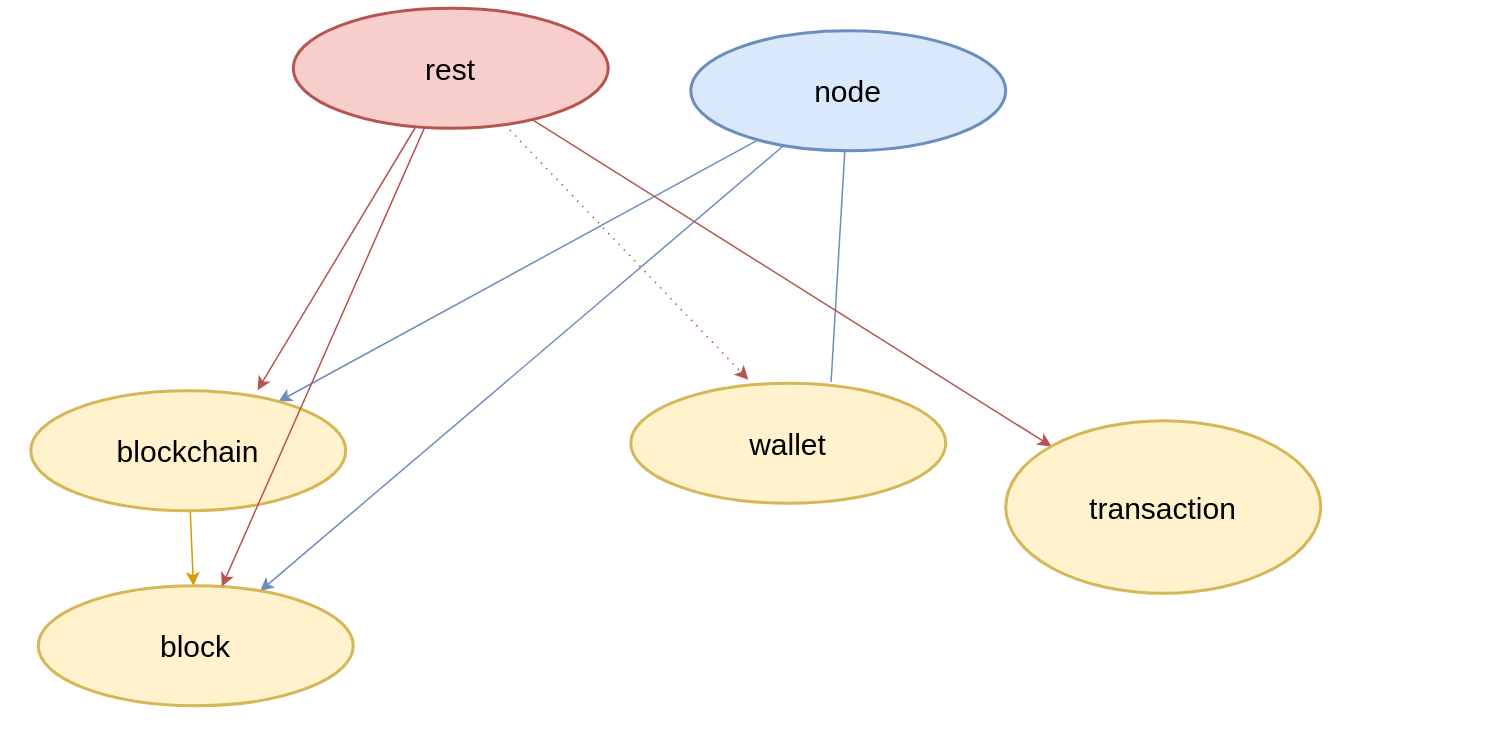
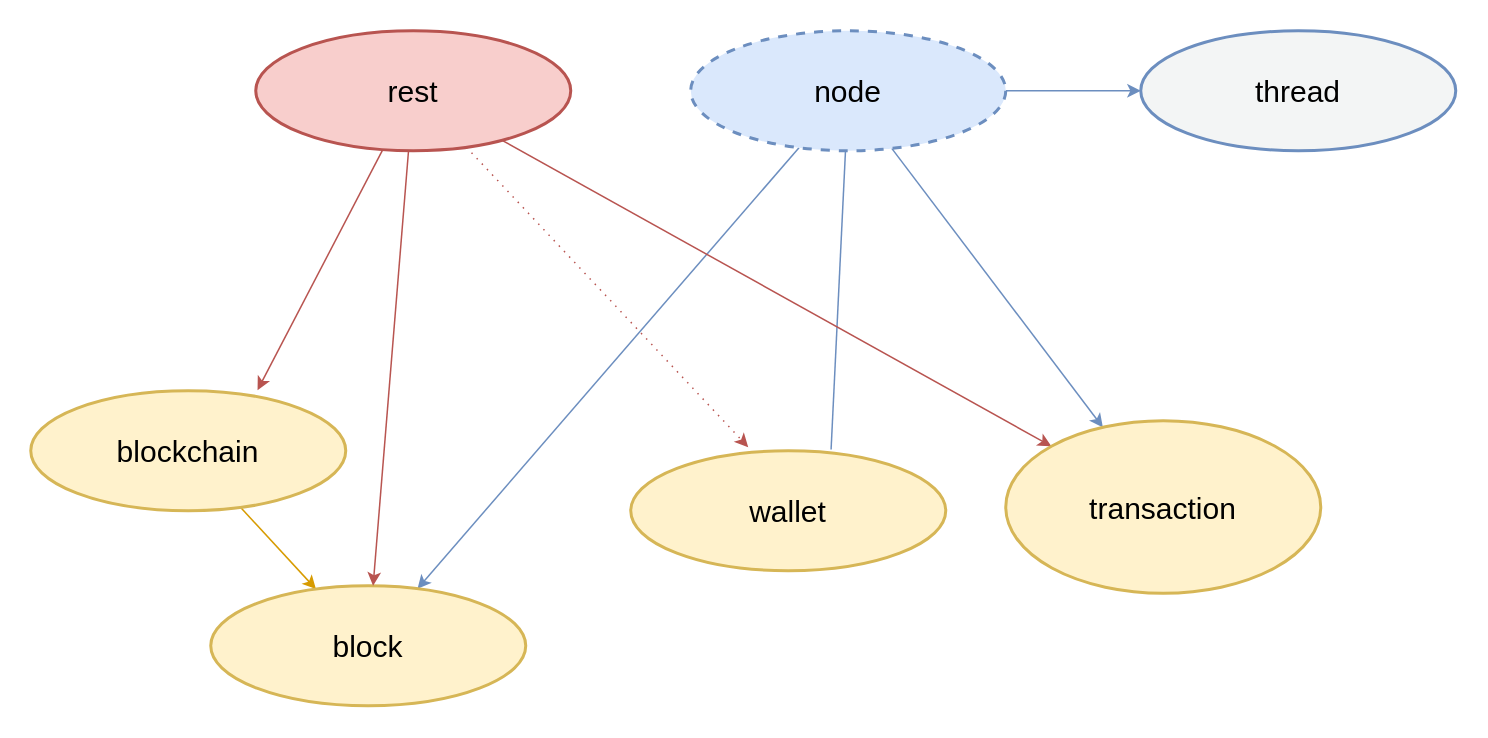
  <mxCell id="0" />
  <mxCell id="1" parent="0" />
- <mxCell id="3" style="edgeStyle=none;rounded=0;orthogonalLoop=1;jettySize=auto;html=1;fontSize=20;fillColor=#dae8fc;strokeColor=#6c8ebf;" parent="1" source="7" target="10" edge="1"><mxGeometry relative="1" as="geometry" /></mxCell>
+ <mxCell id="2" style="edgeStyle=none;rounded=0;orthogonalLoop=1;jettySize=auto;html=1;fontSize=20;fillColor=#dae8fc;strokeColor=#6c8ebf;" parent="1" source="7" target="12" edge="1"><mxGeometry relative="1" as="geometry" /></mxCell>
  <mxCell id="4" style="edgeStyle=none;rounded=0;orthogonalLoop=1;jettySize=auto;html=1;fontSize=20;fillColor=#dae8fc;strokeColor=#6c8ebf;" parent="1" source="7" target="11" edge="1"><mxGeometry relative="1" as="geometry" /></mxCell>
  <mxCell id="5" style="edgeStyle=none;rounded=0;orthogonalLoop=1;jettySize=auto;html=1;entryX=0.636;entryY=-0.01;entryDx=0;entryDy=0;entryPerimeter=0;fontSize=20;fillColor=#dae8fc;strokeColor=#6c8ebf;endArrow=none;" parent="1" source="7" target="8" edge="1"><mxGeometry relative="1" as="geometry" /></mxCell>
- <mxCell id="7" value="node" style="ellipse;whiteSpace=wrap;html=1;strokeWidth=2;fontSize=20;fillColor=#dae8fc;strokeColor=#6c8ebf;" parent="1" vertex="1"><mxGeometry x="460" y="20" width="210" height="80" as="geometry" /></mxCell>
- <mxCell id="8" value="wallet" style="ellipse;whiteSpace=wrap;html=1;strokeWidth=2;fontSize=20;fillColor=#fff2cc;strokeColor=#d6b656;" parent="1" vertex="1"><mxGeometry x="420" y="255" width="210" height="80" as="geometry" /></mxCell>
+ <mxCell id="6" style="edgeStyle=none;rounded=0;orthogonalLoop=1;jettySize=auto;html=1;fontSize=20;fillColor=#dae8fc;strokeColor=#6c8ebf;" parent="1" source="7" target="18" edge="1"><mxGeometry relative="1" as="geometry" /></mxCell>
+ <mxCell id="7" value="node" style="ellipse;whiteSpace=wrap;html=1;strokeWidth=2;fontSize=20;fillColor=#dae8fc;strokeColor=#6c8ebf;dashed=1;" parent="1" vertex="1"><mxGeometry x="460" y="20" width="210" height="80" as="geometry" /></mxCell>
+ <mxCell id="8" value="wallet" style="ellipse;whiteSpace=wrap;html=1;strokeWidth=2;fontSize=20;fillColor=#fff2cc;strokeColor=#d6b656;" parent="1" vertex="1"><mxGeometry x="420" y="300" width="210" height="80" as="geometry" /></mxCell>
  <mxCell id="9" style="rounded=0;orthogonalLoop=1;jettySize=auto;html=1;fontSize=20;fillColor=#ffe6cc;strokeColor=#d79b00;" parent="1" source="10" target="11" edge="1"><mxGeometry relative="1" as="geometry" /></mxCell>
  <mxCell id="10" value="blockchain" style="ellipse;whiteSpace=wrap;html=1;strokeWidth=2;fontSize=20;fillColor=#fff2cc;strokeColor=#d6b656;" parent="1" vertex="1"><mxGeometry x="20" y="260" width="210" height="80" as="geometry" /></mxCell>
- <mxCell id="11" value="block" style="ellipse;whiteSpace=wrap;html=1;strokeWidth=2;fontSize=20;fillColor=#fff2cc;strokeColor=#d6b656;" parent="1" vertex="1"><mxGeometry x="25" y="390" width="210" height="80" as="geometry" /></mxCell>
+ <mxCell id="11" value="block" style="ellipse;whiteSpace=wrap;html=1;strokeWidth=2;fontSize=20;fillColor=#fff2cc;strokeColor=#d6b656;" parent="1" vertex="1"><mxGeometry x="140" y="390" width="210" height="80" as="geometry" /></mxCell>
+ <mxCell id="12" value="thread" style="ellipse;whiteSpace=wrap;html=1;strokeWidth=2;fontSize=20;fillColor=#F3F5F5;strokeColor=#6c8ebf;" parent="1" vertex="1"><mxGeometry x="760" y="20" width="210" height="80" as="geometry" /></mxCell>
  <mxCell id="13" style="edgeStyle=none;rounded=0;orthogonalLoop=1;jettySize=auto;html=1;entryX=0.373;entryY=-0.03;entryDx=0;entryDy=0;entryPerimeter=0;fontSize=20;dashed=1;dashPattern=1 4;fillColor=#f8cecc;strokeColor=#b85450;" parent="1" source="17" target="8" edge="1"><mxGeometry relative="1" as="geometry" /></mxCell>
  <mxCell id="14" style="edgeStyle=none;rounded=0;orthogonalLoop=1;jettySize=auto;html=1;entryX=0;entryY=0;entryDx=0;entryDy=0;fontSize=20;fillColor=#f8cecc;strokeColor=#b85450;" parent="1" source="17" target="18" edge="1"><mxGeometry relative="1" as="geometry" /></mxCell>
  <mxCell id="15" style="edgeStyle=none;rounded=0;orthogonalLoop=1;jettySize=auto;html=1;entryX=0.72;entryY=-0.005;entryDx=0;entryDy=0;entryPerimeter=0;fontSize=20;fillColor=#f8cecc;strokeColor=#b85450;" parent="1" source="17" target="10" edge="1"><mxGeometry relative="1" as="geometry" /></mxCell>
  <mxCell id="16" style="edgeStyle=none;rounded=0;orthogonalLoop=1;jettySize=auto;html=1;fontSize=20;fillColor=#f8cecc;strokeColor=#b85450;" parent="1" source="17" target="11" edge="1"><mxGeometry relative="1" as="geometry" /></mxCell>
- <mxCell id="17" value="rest" style="ellipse;whiteSpace=wrap;html=1;strokeWidth=2;fontSize=20;fillColor=#f8cecc;strokeColor=#b85450;" parent="1" vertex="1"><mxGeometry x="195" y="5" width="210" height="80" as="geometry" /></mxCell>
+ <mxCell id="17" value="rest" style="ellipse;whiteSpace=wrap;html=1;strokeWidth=2;fontSize=20;fillColor=#f8cecc;strokeColor=#b85450;" parent="1" vertex="1"><mxGeometry x="170" y="20" width="210" height="80" as="geometry" /></mxCell>
  <mxCell id="18" value="transaction" style="ellipse;whiteSpace=wrap;html=1;strokeWidth=2;fontSize=20;fillColor=#fff2cc;strokeColor=#d6b656;" parent="1" vertex="1"><mxGeometry x="670" y="280" width="210" height="115" as="geometry" /></mxCell>
